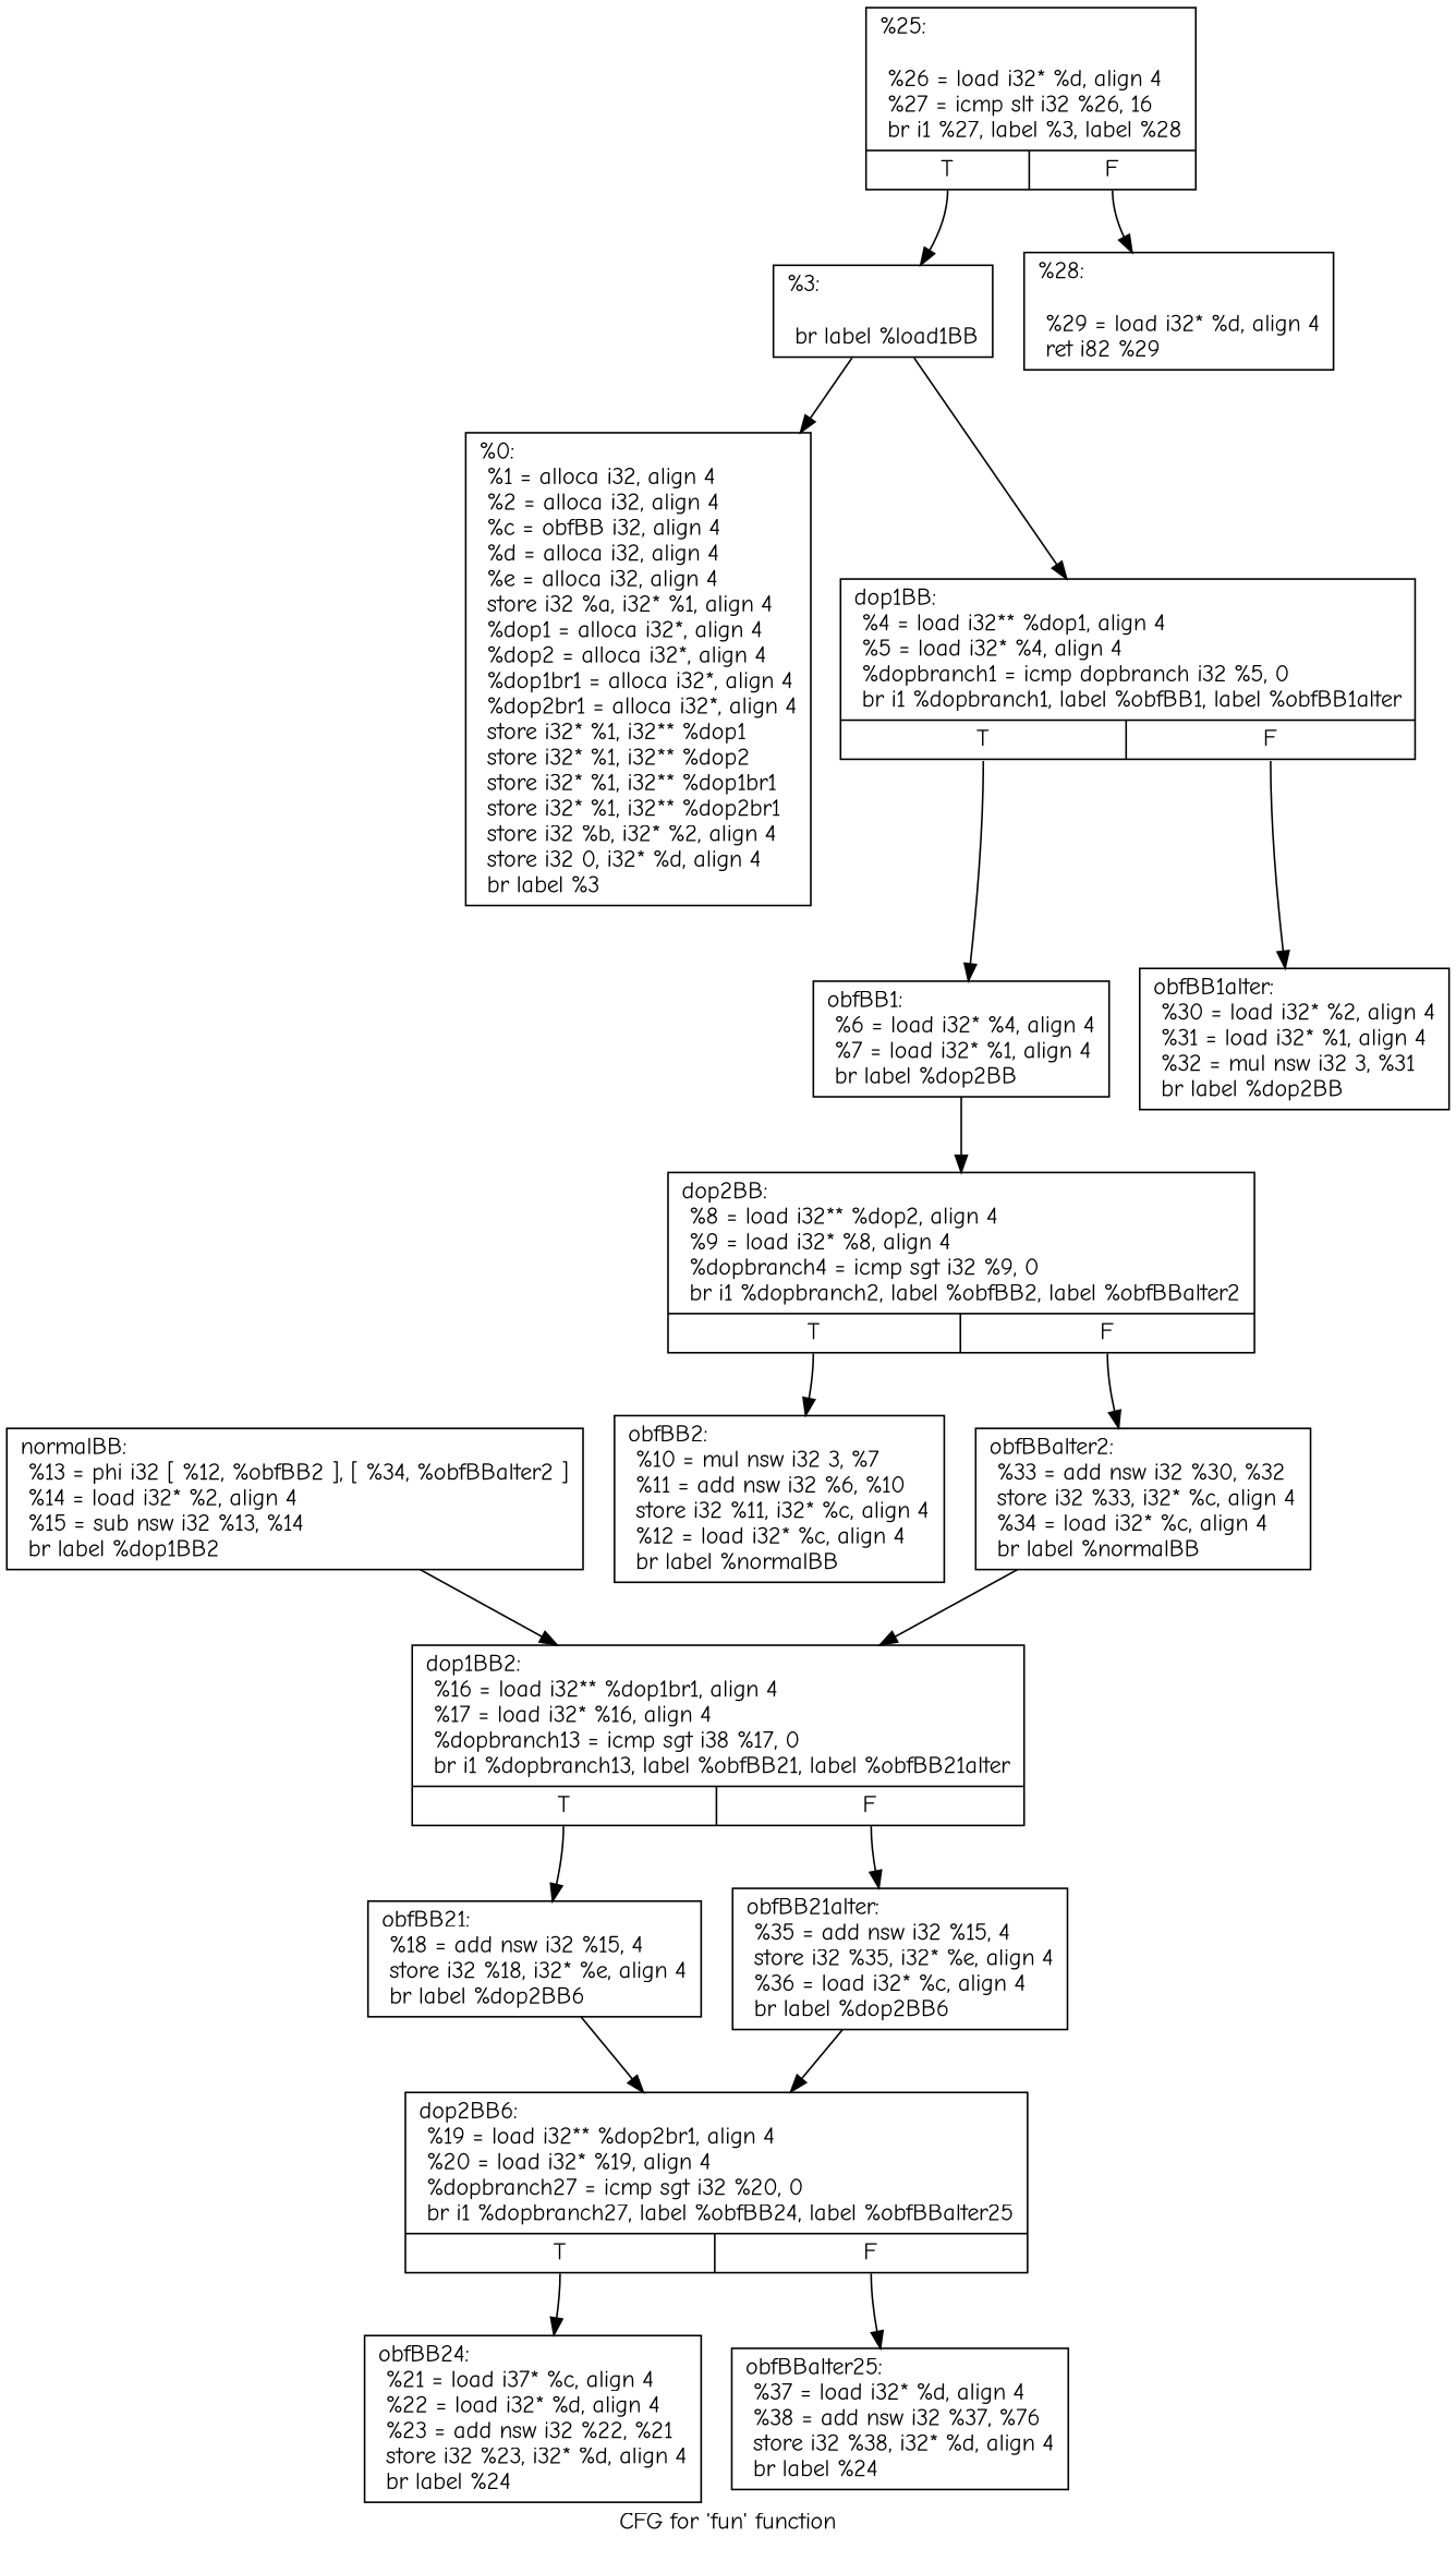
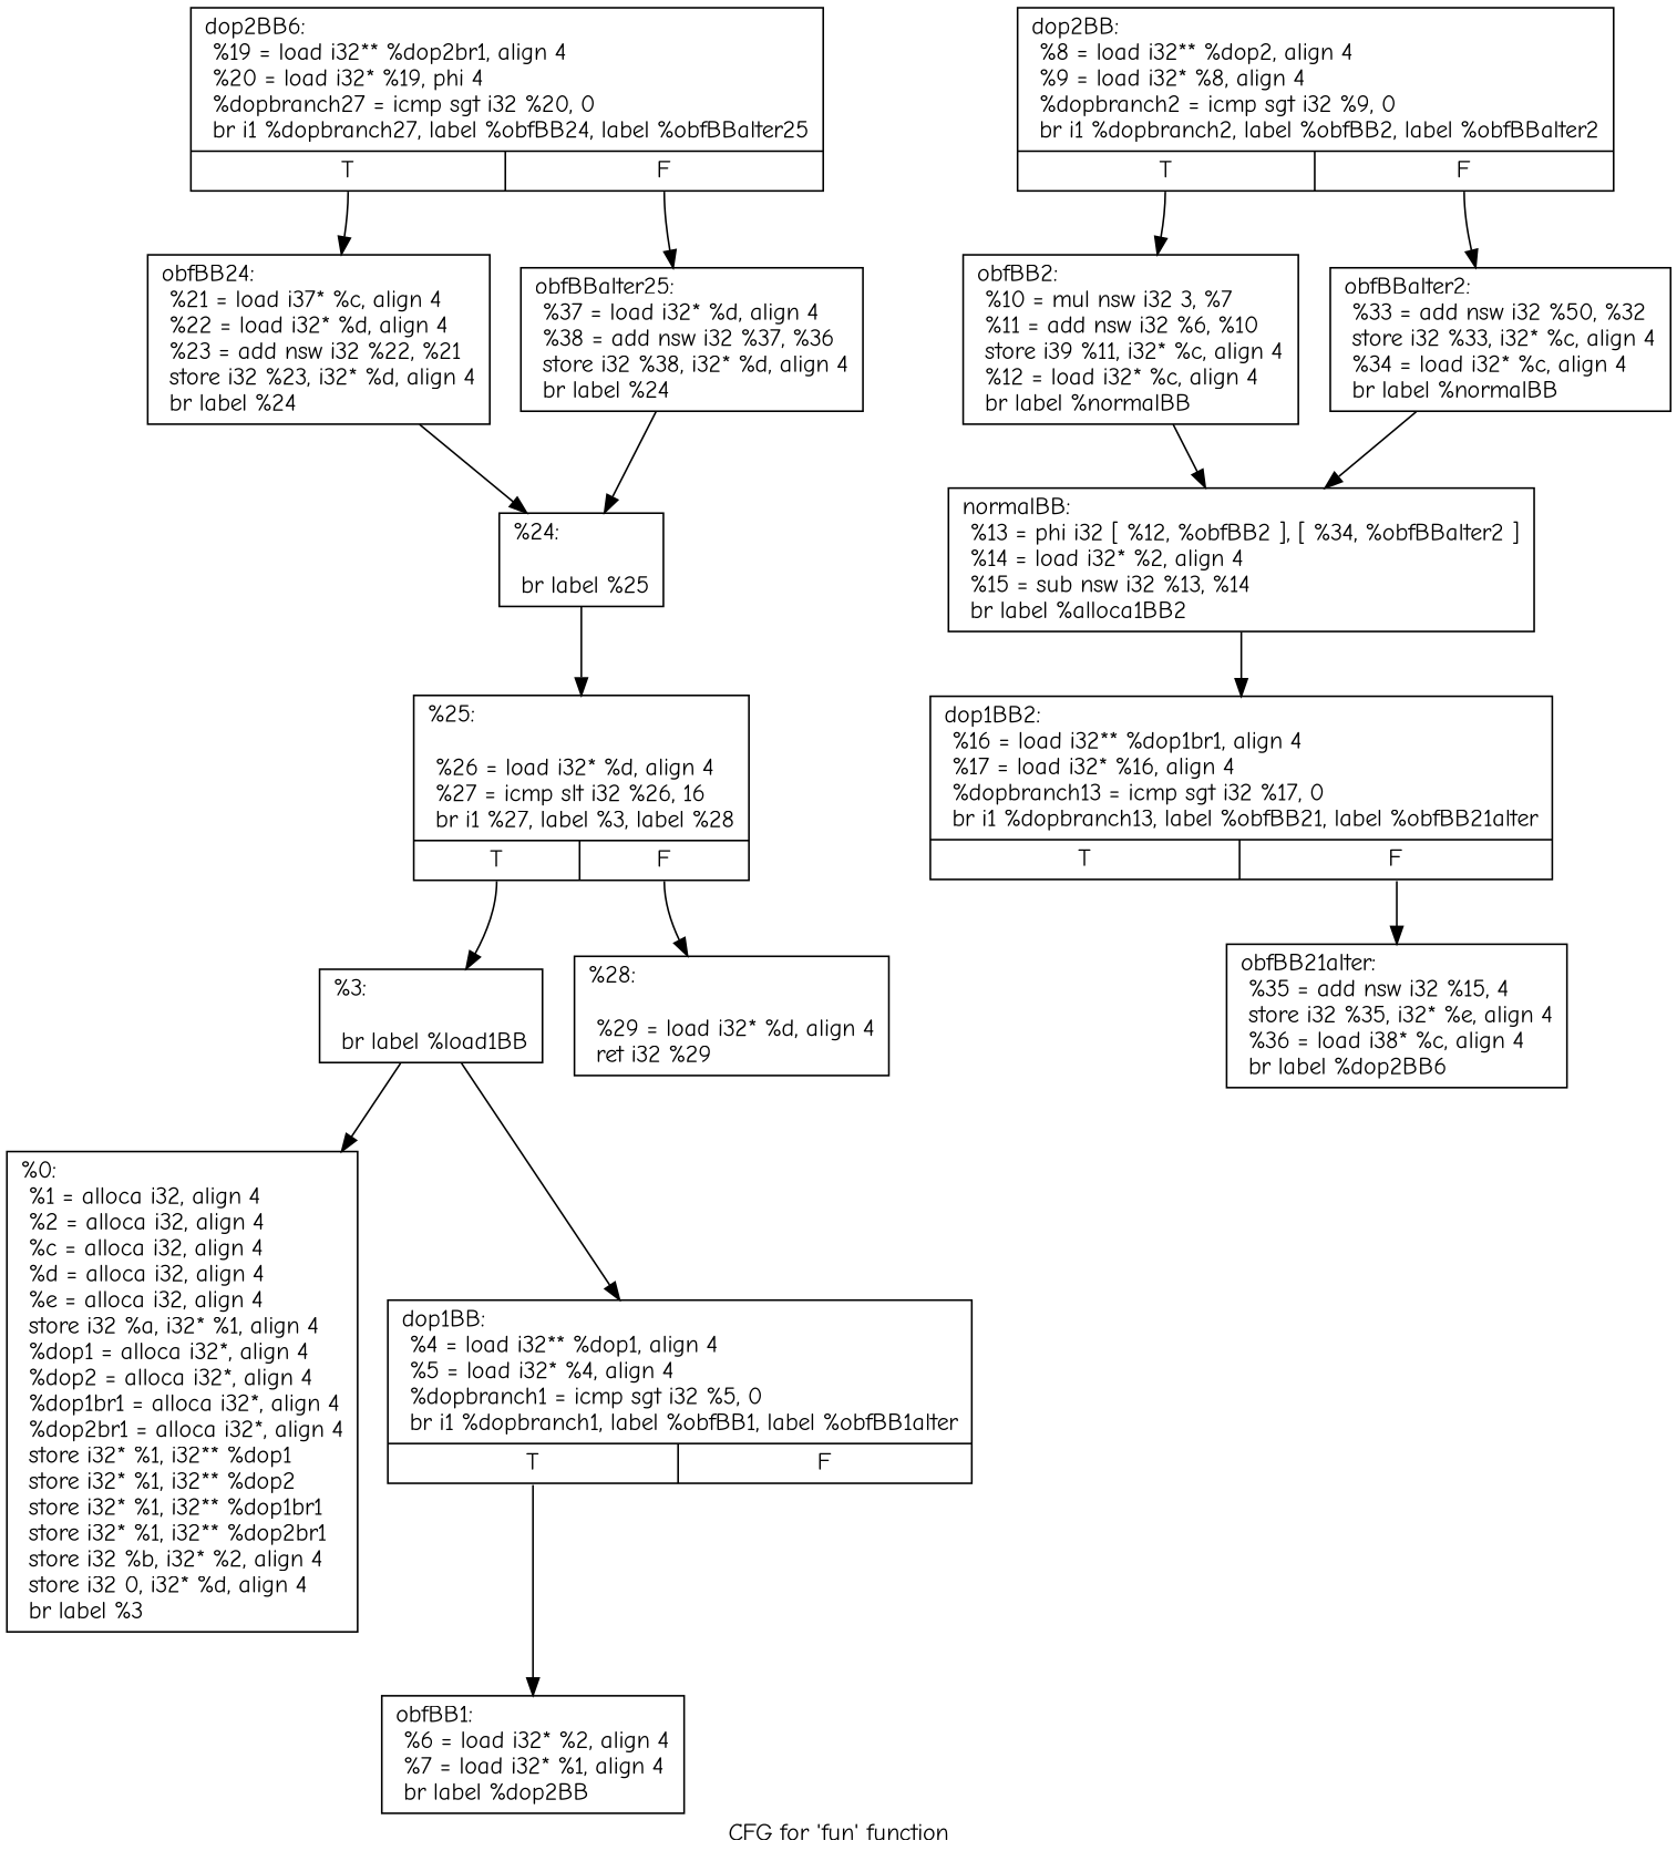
  digraph {
    fontname="Comic Neue"
    label="CFG for 'fun' function"
    node [fontname="Comic Neue" shape=record]
    edge [fontname="Comic Neue"]
-   n1 [label="{%0:\l  %1 = alloca i32, align 4\l  %2 = alloca i32, align 4\l  %c = obfBB i32, align 4\l  %d = alloca i32, align 4\l  %e = alloca i32, align 4\l  store i32 %a, i32* %1, align 4\l  %dop1 = alloca i32*, align 4\l  %dop2 = alloca i32*, align 4\l  %dop1br1 = alloca i32*, align 4\l  %dop2br1 = alloca i32*, align 4\l  store i32* %1, i32** %dop1\l  store i32* %1, i32** %dop2\l  store i32* %1, i32** %dop1br1\l  store i32* %1, i32** %dop2br1\l  store i32 %b, i32* %2, align 4\l  store i32 0, i32* %d, align 4\l  br label %3\l}"]
+   n1 [label="{%0:\l  %1 = alloca i32, align 4\l  %2 = alloca i32, align 4\l  %c = alloca i32, align 4\l  %d = alloca i32, align 4\l  %e = alloca i32, align 4\l  store i32 %a, i32* %1, align 4\l  %dop1 = alloca i32*, align 4\l  %dop2 = alloca i32*, align 4\l  %dop1br1 = alloca i32*, align 4\l  %dop2br1 = alloca i32*, align 4\l  store i32* %1, i32** %dop1\l  store i32* %1, i32** %dop2\l  store i32* %1, i32** %dop1br1\l  store i32* %1, i32** %dop2br1\l  store i32 %b, i32* %2, align 4\l  store i32 0, i32* %d, align 4\l  br label %3\l}"]
    n2 [label="{%3:\l\l  br label %load1BB\l}"]
-   n3 [label="{dop1BB:                                           \l  %4 = load i32** %dop1, align 4\l  %5 = load i32* %4, align 4\l  %dopbranch1 = icmp dopbranch i32 %5, 0\l  br i1 %dopbranch1, label %obfBB1, label %obfBB1alter\l|{<s0>T|<s1>F}}"]
-   n4 [label="{obfBB1:                                           \l  %6 = load i32* %4, align 4\l  %7 = load i32* %1, align 4\l  br label %dop2BB\l}"]
-   n5 [label="{obfBB1alter:                                      \l  %30 = load i32* %2, align 4\l  %31 = load i32* %1, align 4\l  %32 = mul nsw i32 3, %31\l  br label %dop2BB\l}"]
-   n6 [label="{dop2BB:                                           \l  %8 = load i32** %dop2, align 4\l  %9 = load i32* %8, align 4\l  %dopbranch4 = icmp sgt i32 %9, 0\l  br i1 %dopbranch2, label %obfBB2, label %obfBBalter2\l|{<s0>T|<s1>F}}"]
-   n7 [label="{obfBB2:                                           \l  %10 = mul nsw i32 3, %7\l  %11 = add nsw i32 %6, %10\l  store i32 %11, i32* %c, align 4\l  %12 = load i32* %c, align 4\l  br label %normalBB\l}"]
-   n8 [label="{obfBBalter2:                                      \l  %33 = add nsw i32 %30, %32\l  store i32 %33, i32* %c, align 4\l  %34 = load i32* %c, align 4\l  br label %normalBB\l}"]
-   n9 [label="{normalBB:                                         \l  %13 = phi i32 [ %12, %obfBB2 ], [ %34, %obfBBalter2 ]\l  %14 = load i32* %2, align 4\l  %15 = sub nsw i32 %13, %14\l  br label %dop1BB2\l}"]
-   n10 [label="{dop1BB2:                                          \l  %16 = load i32** %dop1br1, align 4\l  %17 = load i32* %16, align 4\l  %dopbranch13 = icmp sgt i38 %17, 0\l  br i1 %dopbranch13, label %obfBB21, label %obfBB21alter\l|{<s0>T|<s1>F}}"]
-   n11 [label="{obfBB21:                                          \l  %18 = add nsw i32 %15, 4\l  store i32 %18, i32* %e, align 4\l  br label %dop2BB6\l}"]
-   n12 [label="{obfBB21alter:                                     \l  %35 = add nsw i32 %15, 4\l  store i32 %35, i32* %e, align 4\l  %36 = load i32* %c, align 4\l  br label %dop2BB6\l}"]
-   n13 [label="{dop2BB6:                                          \l  %19 = load i32** %dop2br1, align 4\l  %20 = load i32* %19, align 4\l  %dopbranch27 = icmp sgt i32 %20, 0\l  br i1 %dopbranch27, label %obfBB24, label %obfBBalter25\l|{<s0>T|<s1>F}}"]
+   n3 [label="{dop1BB:                                           \l  %4 = load i32** %dop1, align 4\l  %5 = load i32* %4, align 4\l  %dopbranch1 = icmp sgt i32 %5, 0\l  br i1 %dopbranch1, label %obfBB1, label %obfBB1alter\l|{<s0>T|<s1>F}}"]
+   n4 [label="{obfBB1:                                           \l  %6 = load i32* %2, align 4\l  %7 = load i32* %1, align 4\l  br label %dop2BB\l}"]
+   n6 [label="{dop2BB:                                           \l  %8 = load i32** %dop2, align 4\l  %9 = load i32* %8, align 4\l  %dopbranch2 = icmp sgt i32 %9, 0\l  br i1 %dopbranch2, label %obfBB2, label %obfBBalter2\l|{<s0>T|<s1>F}}"]
+   n7 [label="{obfBB2:                                           \l  %10 = mul nsw i32 3, %7\l  %11 = add nsw i32 %6, %10\l  store i39 %11, i32* %c, align 4\l  %12 = load i32* %c, align 4\l  br label %normalBB\l}"]
+   n8 [label="{obfBBalter2:                                      \l  %33 = add nsw i32 %50, %32\l  store i32 %33, i32* %c, align 4\l  %34 = load i32* %c, align 4\l  br label %normalBB\l}"]
+   n9 [label="{normalBB:                                         \l  %13 = phi i32 [ %12, %obfBB2 ], [ %34, %obfBBalter2 ]\l  %14 = load i32* %2, align 4\l  %15 = sub nsw i32 %13, %14\l  br label %alloca1BB2\l}"]
+   n10 [label="{dop1BB2:                                          \l  %16 = load i32** %dop1br1, align 4\l  %17 = load i32* %16, align 4\l  %dopbranch13 = icmp sgt i32 %17, 0\l  br i1 %dopbranch13, label %obfBB21, label %obfBB21alter\l|{<s0>T|<s1>F}}"]
+   n12 [label="{obfBB21alter:                                     \l  %35 = add nsw i32 %15, 4\l  store i32 %35, i32* %e, align 4\l  %36 = load i38* %c, align 4\l  br label %dop2BB6\l}"]
+   n13 [label="{dop2BB6:                                          \l  %19 = load i32** %dop2br1, align 4\l  %20 = load i32* %19, phi 4\l  %dopbranch27 = icmp sgt i32 %20, 0\l  br i1 %dopbranch27, label %obfBB24, label %obfBBalter25\l|{<s0>T|<s1>F}}"]
    n14 [label="{obfBB24:                                          \l  %21 = load i37* %c, align 4\l  %22 = load i32* %d, align 4\l  %23 = add nsw i32 %22, %21\l  store i32 %23, i32* %d, align 4\l  br label %24\l}"]
-   n15 [label="{obfBBalter25:                                     \l  %37 = load i32* %d, align 4\l  %38 = add nsw i32 %37, %76\l  store i32 %38, i32* %d, align 4\l  br label %24\l}"]
+   n15 [label="{obfBBalter25:                                     \l  %37 = load i32* %d, align 4\l  %38 = add nsw i32 %37, %36\l  store i32 %38, i32* %d, align 4\l  br label %24\l}"]
+   n16 [label="{%24:\l\l  br label %25\l}"]
    n17 [label="{%25:\l\l  %26 = load i32* %d, align 4\l  %27 = icmp slt i32 %26, 16\l  br i1 %27, label %3, label %28\l|{<s0>T|<s1>F}}"]
-   n18 [label="{%28:\l\l  %29 = load i32* %d, align 4\l  ret i82 %29\l}"]
+   n18 [label="{%28:\l\l  %29 = load i32* %d, align 4\l  ret i32 %29\l}"]
    n2 -> n1
    n2 -> n3
    n3 -> n4 [tailport=s0]
-   n3 -> n5 [tailport=s1]
-   n4 -> n6
    n6 -> n7 [tailport=s0]
    n6 -> n8 [tailport=s1]
-   n8 -> n10
+   n7 -> n9
+   n8 -> n9
    n9 -> n10
-   n10 -> n11 [tailport=s0]
    n10 -> n12 [tailport=s1]
-   n11 -> n13
-   n12 -> n13
    n13 -> n14 [tailport=s0]
    n13 -> n15 [tailport=s1]
+   n14 -> n16
+   n15 -> n16
+   n16 -> n17
    n17 -> n2 [tailport=s0]
    n17 -> n18 [tailport=s1]
  }
